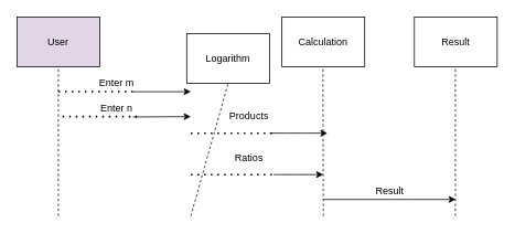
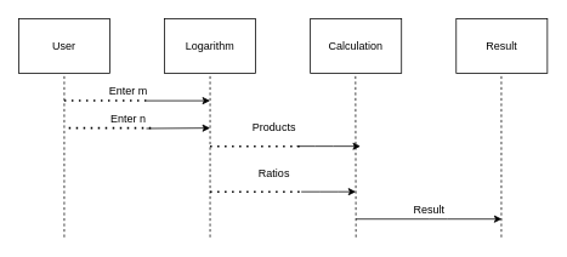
  <mxCell id="0" />
  <mxCell id="1" parent="0" />
- <mxCell id="2" value="User" style="rounded=0;whiteSpace=wrap;html=1;fillColor=#e1d5e7;" vertex="1" parent="1"><mxGeometry x="20" y="20" width="100" height="60" as="geometry" /></mxCell>
- <mxCell id="3" value="Logarithm" style="rounded=0;whiteSpace=wrap;html=1;" vertex="1" parent="1"><mxGeometry x="225" y="40" width="100" height="60" as="geometry" /></mxCell>
+ <mxCell id="2" value="User" style="rounded=0;whiteSpace=wrap;html=1;" vertex="1" parent="1"><mxGeometry x="20" y="20" width="100" height="60" as="geometry" /></mxCell>
+ <mxCell id="3" value="Logarithm" style="rounded=0;whiteSpace=wrap;html=1;" vertex="1" parent="1"><mxGeometry x="180" y="20" width="100" height="60" as="geometry" /></mxCell>
  <mxCell id="4" value="Calculation" style="rounded=0;whiteSpace=wrap;html=1;" vertex="1" parent="1"><mxGeometry x="340" y="20" width="100" height="60" as="geometry" /></mxCell>
  <mxCell id="5" value="Result" style="rounded=0;whiteSpace=wrap;html=1;" vertex="1" parent="1"><mxGeometry x="500" y="20" width="100" height="60" as="geometry" /></mxCell>
  <mxCell id="6" value="" style="endArrow=none;dashed=1;html=1;entryX=0.5;entryY=1;entryDx=0;entryDy=0;" edge="1" parent="1" target="2"><mxGeometry width="50" height="50" relative="1" as="geometry"><mxPoint x="70" y="260" as="sourcePoint" /><mxPoint x="230" y="140" as="targetPoint" /></mxGeometry></mxCell>
  <mxCell id="7" value="" style="endArrow=none;dashed=1;html=1;entryX=0.5;entryY=1;entryDx=0;entryDy=0;" edge="1" parent="1" target="3"><mxGeometry width="50" height="50" relative="1" as="geometry"><mxPoint x="230" y="260" as="sourcePoint" /><mxPoint x="229.5" y="90" as="targetPoint" /></mxGeometry></mxCell>
  <mxCell id="8" value="" style="endArrow=none;dashed=1;html=1;entryX=0.5;entryY=1;entryDx=0;entryDy=0;" edge="1" parent="1"><mxGeometry width="50" height="50" relative="1" as="geometry"><mxPoint x="390" y="260" as="sourcePoint" /><mxPoint x="389.5" y="80" as="targetPoint" /></mxGeometry></mxCell>
  <mxCell id="9" value="" style="endArrow=none;dashed=1;html=1;entryX=0.5;entryY=1;entryDx=0;entryDy=0;" edge="1" parent="1"><mxGeometry width="50" height="50" relative="1" as="geometry"><mxPoint x="549.5" y="260" as="sourcePoint" /><mxPoint x="549.5" y="80" as="targetPoint" /><Array as="points"><mxPoint x="549.5" y="170" /></Array></mxGeometry></mxCell>
  <mxCell id="10" value="Enter m" style="text;html=1;align=center;verticalAlign=middle;resizable=0;points=[];autosize=1;" vertex="1" parent="1"><mxGeometry x="110" y="90" width="60" height="20" as="geometry" /></mxCell>
  <mxCell id="11" value="" style="endArrow=classic;html=1;" edge="1" parent="1"><mxGeometry width="50" height="50" relative="1" as="geometry"><mxPoint x="160" y="110" as="sourcePoint" /><mxPoint x="230" y="110" as="targetPoint" /></mxGeometry></mxCell>
  <mxCell id="12" value="Enter n" style="text;html=1;align=center;verticalAlign=middle;resizable=0;points=[];autosize=1;" vertex="1" parent="1"><mxGeometry x="115" y="120" width="50" height="20" as="geometry" /></mxCell>
  <mxCell id="13" value="" style="endArrow=classic;html=1;" edge="1" parent="1"><mxGeometry width="50" height="50" relative="1" as="geometry"><mxPoint x="160" y="140.5" as="sourcePoint" /><mxPoint x="230" y="140" as="targetPoint" /></mxGeometry></mxCell>
  <mxCell id="14" value="" style="endArrow=classic;html=1;" edge="1" parent="1"><mxGeometry width="50" height="50" relative="1" as="geometry"><mxPoint x="325" y="160" as="sourcePoint" /><mxPoint x="395" y="160" as="targetPoint" /><Array as="points"><mxPoint x="355" y="160" /></Array></mxGeometry></mxCell>
  <mxCell id="15" value="Products" style="text;html=1;align=center;verticalAlign=middle;resizable=0;points=[];autosize=1;" vertex="1" parent="1"><mxGeometry x="270" y="130" width="60" height="20" as="geometry" /></mxCell>
  <mxCell id="16" value="Ratios&lt;br&gt;" style="text;html=1;align=center;verticalAlign=middle;resizable=0;points=[];autosize=1;" vertex="1" parent="1"><mxGeometry x="275" y="180" width="50" height="20" as="geometry" /></mxCell>
  <mxCell id="17" value="" style="endArrow=none;dashed=1;html=1;dashPattern=1 3;strokeWidth=2;" edge="1" parent="1"><mxGeometry width="50" height="50" relative="1" as="geometry"><mxPoint x="70" y="110" as="sourcePoint" /><mxPoint x="160" y="110" as="targetPoint" /></mxGeometry></mxCell>
  <mxCell id="18" value="" style="endArrow=none;dashed=1;html=1;dashPattern=1 3;strokeWidth=2;" edge="1" parent="1"><mxGeometry width="50" height="50" relative="1" as="geometry"><mxPoint x="75" y="140" as="sourcePoint" /><mxPoint x="165" y="140" as="targetPoint" /></mxGeometry></mxCell>
  <mxCell id="19" value="" style="endArrow=none;dashed=1;html=1;dashPattern=1 3;strokeWidth=2;" edge="1" parent="1"><mxGeometry width="50" height="50" relative="1" as="geometry"><mxPoint x="230" y="160" as="sourcePoint" /><mxPoint x="330" y="160" as="targetPoint" /></mxGeometry></mxCell>
  <mxCell id="20" value="" style="endArrow=none;dashed=1;html=1;dashPattern=1 3;strokeWidth=2;" edge="1" parent="1"><mxGeometry width="50" height="50" relative="1" as="geometry"><mxPoint x="230" y="210" as="sourcePoint" /><mxPoint x="330" y="210" as="targetPoint" /></mxGeometry></mxCell>
  <mxCell id="21" value="" style="endArrow=classic;html=1;" edge="1" parent="1"><mxGeometry width="50" height="50" relative="1" as="geometry"><mxPoint x="330" y="210" as="sourcePoint" /><mxPoint x="390" y="210" as="targetPoint" /><Array as="points"><mxPoint x="360" y="210" /></Array></mxGeometry></mxCell>
  <mxCell id="22" value="" style="endArrow=classic;html=1;" edge="1" parent="1"><mxGeometry width="50" height="50" relative="1" as="geometry"><mxPoint x="390" y="240" as="sourcePoint" /><mxPoint x="550" y="240" as="targetPoint" /><Array as="points"><mxPoint x="480" y="240" /></Array></mxGeometry></mxCell>
  <mxCell id="23" value="Result" style="text;html=1;align=center;verticalAlign=middle;resizable=0;points=[];autosize=1;" vertex="1" parent="1"><mxGeometry x="445" y="220" width="50" height="20" as="geometry" /></mxCell>
